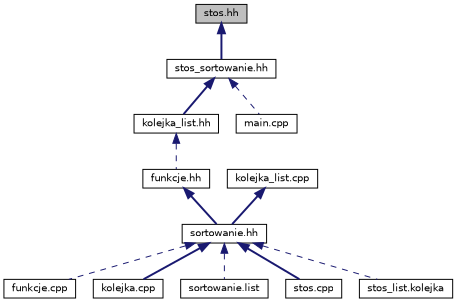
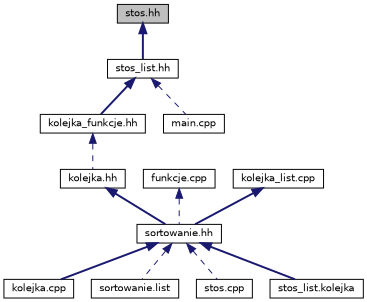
  digraph {
    node [color=black fillcolor=white fontname=Helvetica fontsize=10 shape=record style=filled]
    edge [color=midnightblue dir=back fontname=Helvetica fontsize=10 labelfontname=Helvetica labelfontsize=10 style=dashed]
    n1 [fillcolor=grey75 fontcolor=black height=0.2 label="stos.hh" width=0.4]
-   n2 [height=0.2 label="stos_sortowanie.hh" width=0.4]
-   n3 [height=0.2 label="kolejka_list.hh" width=0.4]
+   n2 [height=0.2 label="stos_list.hh" width=0.4]
+   n3 [height=0.2 label="kolejka_funkcje.hh" width=0.4]
    n4 [height=0.2 label="main.cpp" width=0.4]
-   n5 [height=0.2 label="funkcje.hh" width=0.4]
+   n5 [height=0.2 label="kolejka.hh" width=0.4]
    n6 [height=0.2 label="sortowanie.hh" width=0.4]
    n7 [height=0.2 label="funkcje.cpp" width=0.4]
    n8 [height=0.2 label="kolejka.cpp" width=0.4]
    n9 [height=0.2 label="sortowanie.list" width=0.4]
    n10 [height=0.2 label="stos.cpp" width=0.4]
    n11 [height=0.2 label="stos_list.kolejka" width=0.4]
    n12 [height=0.2 label="kolejka_list.cpp" width=0.4]
    n1 -> n2 [style=bold]
    n2 -> n3 [style=bold]
    n2 -> n4
    n3 -> n5
    n5 -> n6 [style=bold]
-   n6 -> n7
+   n7 -> n6
    n6 -> n8 [style=bold]
    n6 -> n9
-   n6 -> n10 [style=bold]
-   n6 -> n11
+   n6 -> n10
+   n6 -> n11 [style=bold]
    n12 -> n6 [style=bold]
  }
